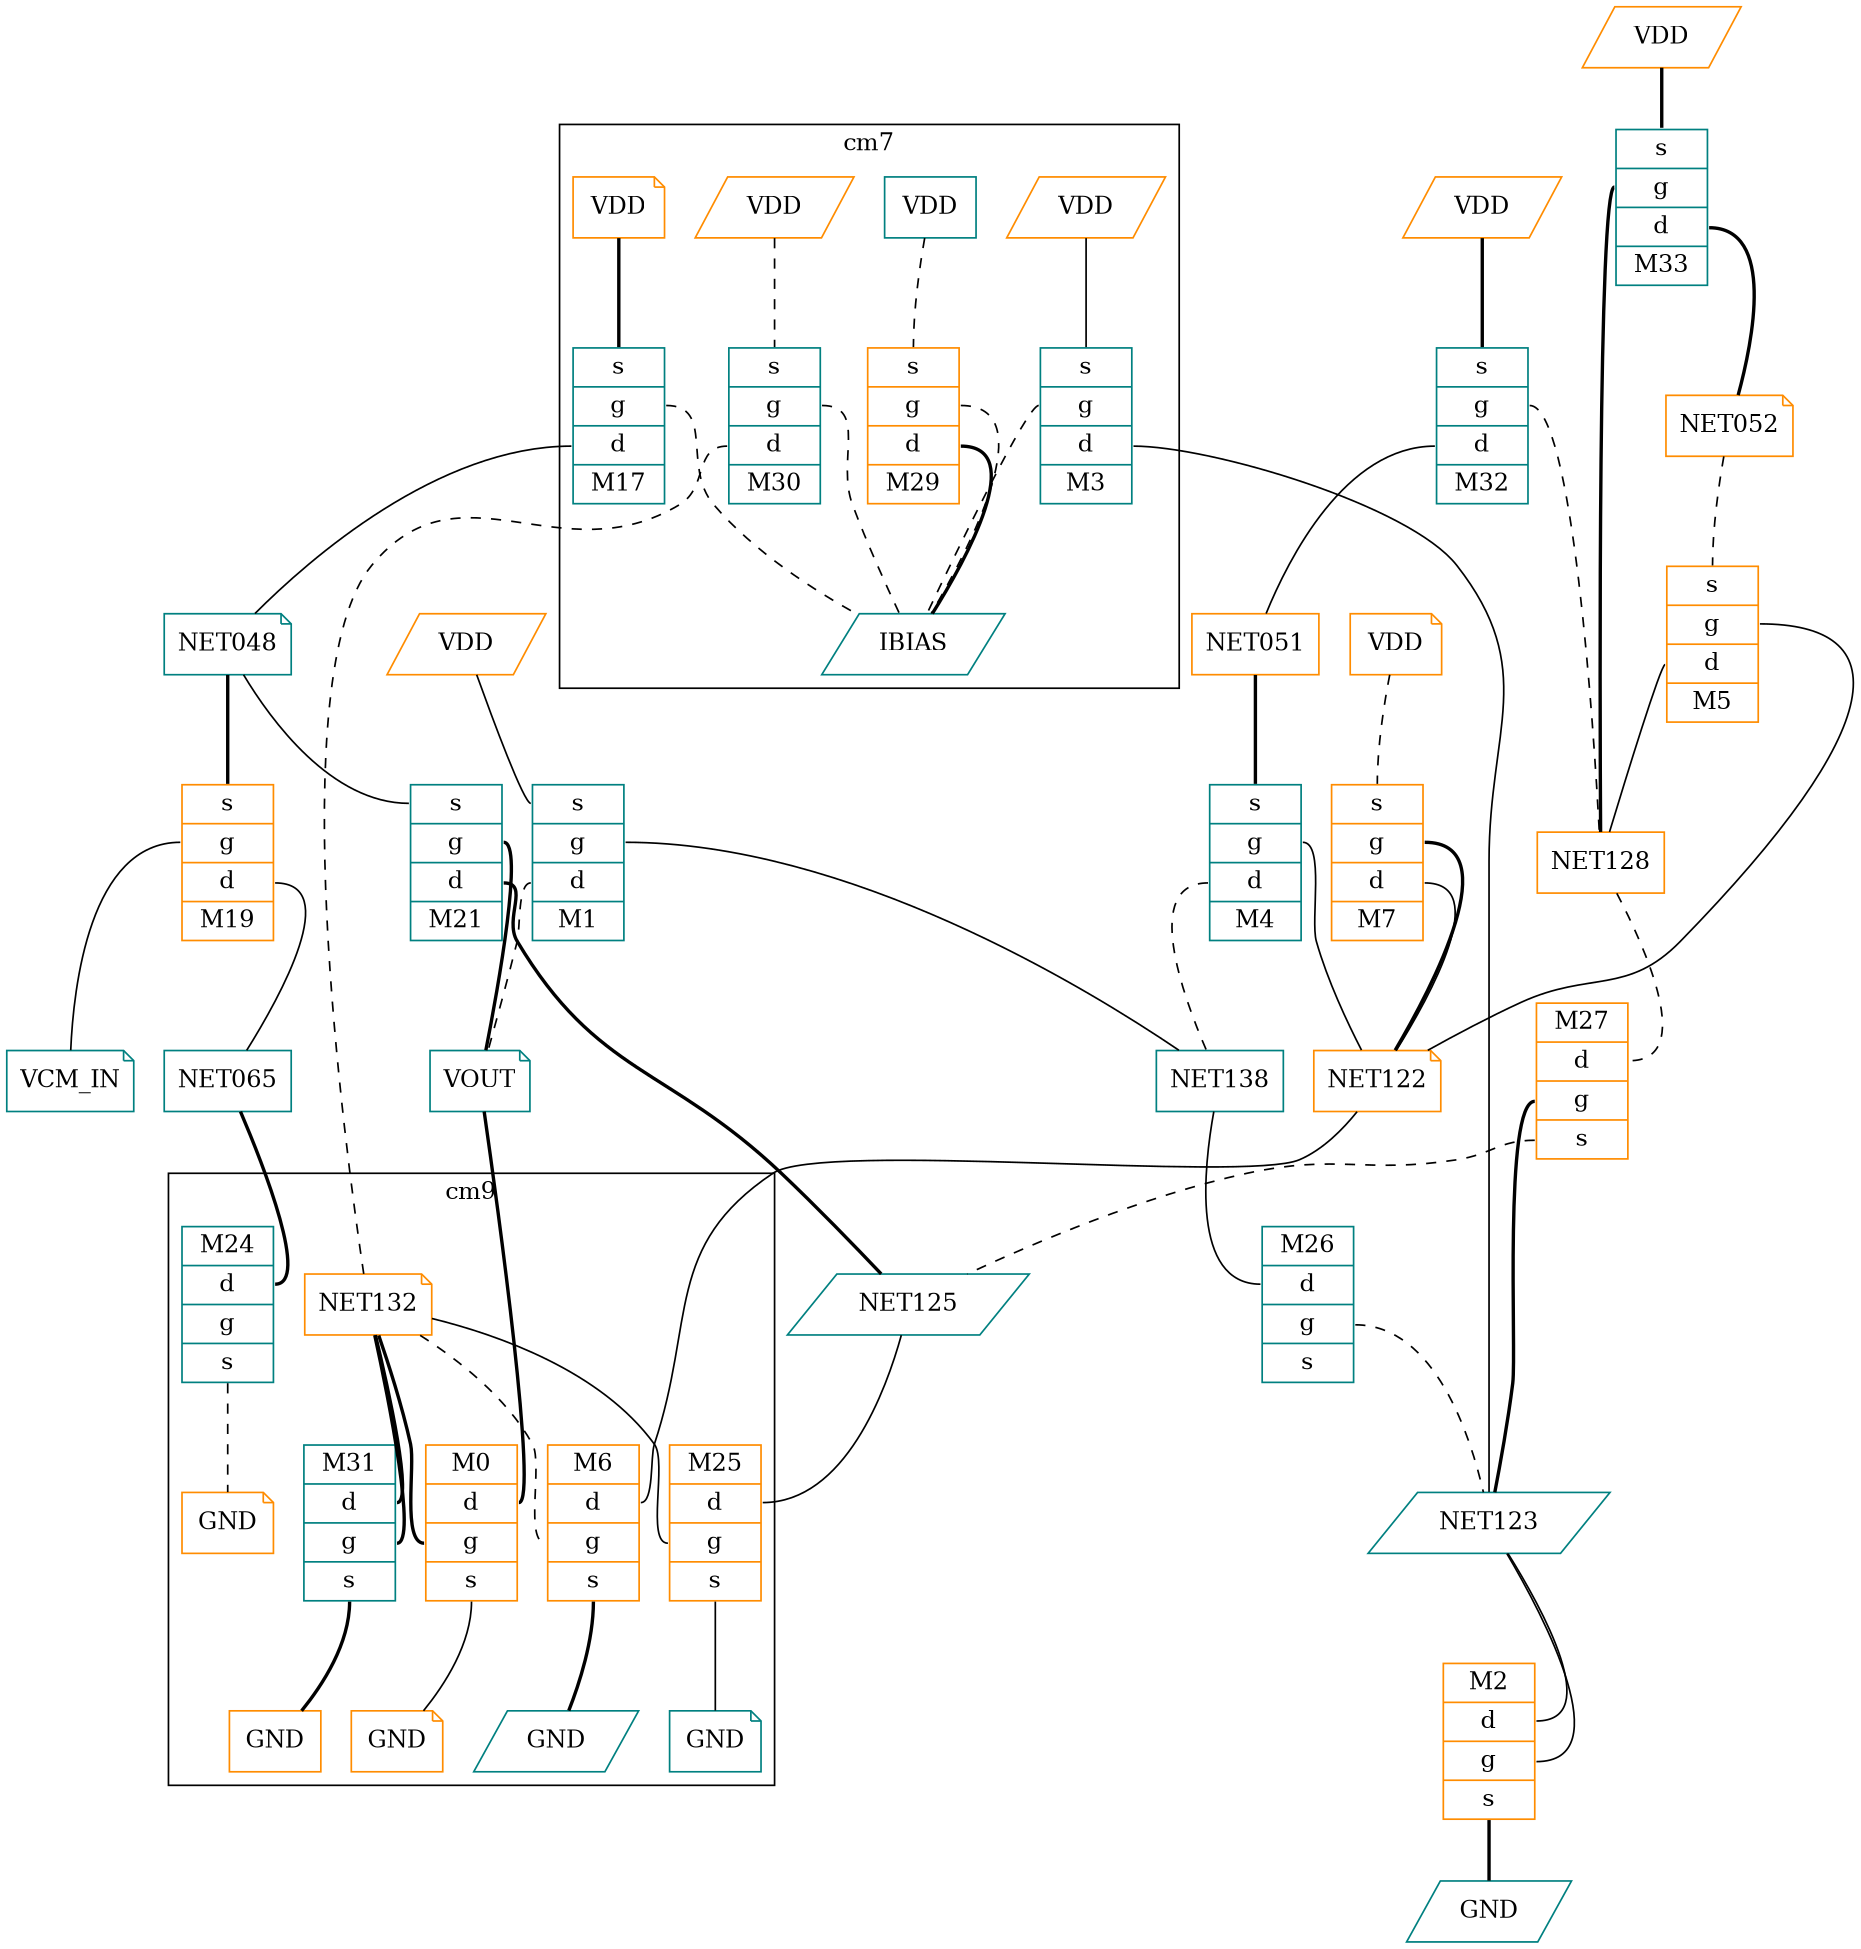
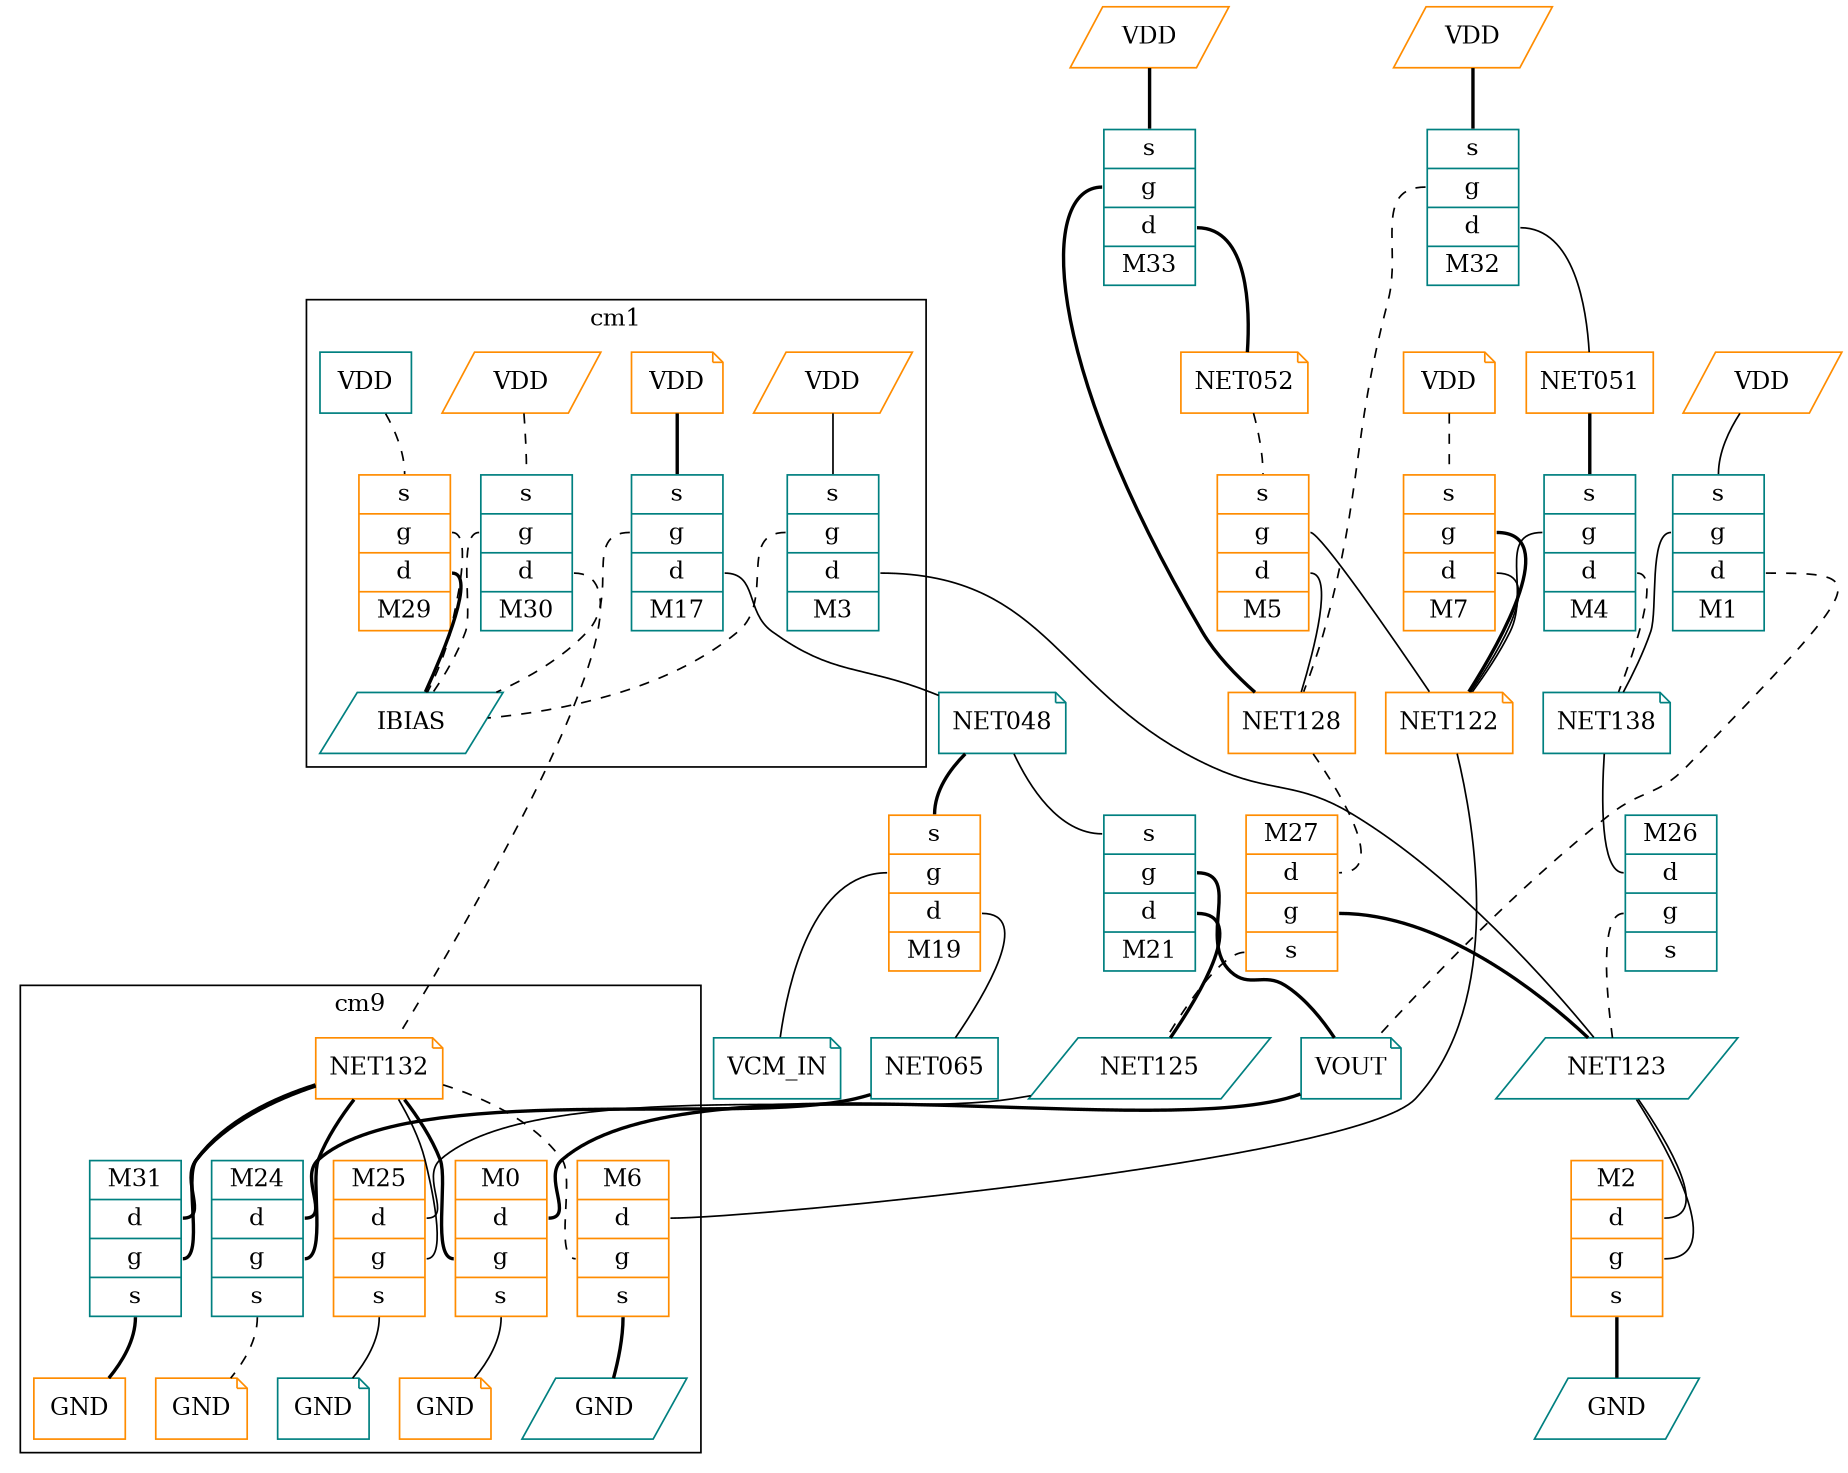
  graph {
    node [color=darkorange shape=record]
    edge [style=bold]
    n1 [color=teal label="{ M31|<f0>d|<f1>g|<f2>s}"]
    n2 [label=GND shape=box]
    n3 [label="{ M0|<f0>d|<f1>g|<f2>s}"]
    n4 [label=GND shape=note]
    n5 [color=teal label="{ M24|<f0>d|<f1>g|<f2>s}"]
    n6 [label=GND shape=note]
    n7 [label="{ M25|<f0>d|<f1>g|<f2>s}"]
    n8 [color=teal label=GND shape=note]
    n9 [label="{ M6|<f0>d|<f1>g|<f2>s}"]
    n10 [color=teal label=GND shape=parallelogram]
    n11 [label=NET132 shape=note]
    n12 [color=teal label="{<f2>s|<f1>g|<f0>d|M17 }"]
    n13 [color=teal label=IBIAS shape=parallelogram]
    n14 [label="{<f2>s|<f1>g|<f0>d|M29 }"]
    n15 [color=teal label="{<f2>s|<f1>g|<f0>d|M3 }"]
    n16 [color=teal label="{<f2>s|<f1>g|<f0>d|M30 }"]
    n17 [label=VDD shape=parallelogram]
    n18 [label=VDD shape=parallelogram]
    n19 [color=teal label=VDD shape=box]
    n20 [label=VDD shape=note]
    n21 [color=teal label=NET048 shape=note]
    n22 [color=teal label=NET123 shape=parallelogram]
    n23 [label="{<f2>s|<f1>g|<f0>d|M19 }"]
    n24 [color=teal label="{<f2>s|<f1>g|<f0>d|M21 }"]
    n25 [label="{ M2|<f0>d|<f1>g|<f2>s}"]
    n26 [color=teal label=GND shape=parallelogram]
    n27 [color=teal label="{ M26|<f0>d|<f1>g|<f2>s}"]
    n28 [color=teal label=NET065 shape=box]
    n29 [label="{ M27|<f0>d|<f1>g|<f2>s}"]
    n30 [color=teal label=NET125 shape=parallelogram]
    n31 [color=teal label="{<f2>s|<f1>g|<f0>d|M4 }"]
-   n32 [color=teal label=NET138 shape=box]
+   n32 [color=teal label=NET138 shape=note]
    n33 [label=NET122 shape=note]
    n34 [label="{<f2>s|<f1>g|<f0>d|M5 }"]
    n35 [label=NET128 shape=box]
    n36 [color=teal label="{<f2>s|<f1>g|<f0>d|M1 }"]
    n37 [color=teal label=VOUT shape=note]
    n38 [color=teal label=VCM_IN shape=note]
    n39 [color=teal label="{<f2>s|<f1>g|<f0>d|M32 }"]
    n40 [label=NET051 shape=box]
    n41 [color=teal label="{<f2>s|<f1>g|<f0>d|M33 }"]
    n42 [label=NET052 shape=note]
    n43 [label="{<f2>s|<f1>g|<f0>d|M7 }"]
    n44 [label=VDD shape=parallelogram]
    n45 [label=VDD shape=parallelogram]
    n46 [label=VDD shape=parallelogram]
    n47 [label=VDD shape=note]
    subgraph cluster_1 {
      label=cm9
      n1
      n2
      n3
      n4
      n5
      n6
      n7
      n8
      n9
      n10
      n11
    }
    subgraph cluster_2 {
-     label=cm7
+     label=cm1
      n12
      n13
      n14
      n15
      n16
      n17
      n18
      n19
      n20
    }
    n1 -- n2 [tailport=f2]
    n3 -- n4 [style=solid tailport=f2]
    n5 -- n6 [style=dashed tailport=f2]
    n7 -- n8 [style=solid tailport=f2]
    n9 -- n10 [tailport=f2]
    n11 -- n1 [headport=f1]
    n11 -- n1 [headport=f0]
    n11 -- n3 [headport=f1]
+   n11 -- n5 [headport=f1]
    n11 -- n7 [headport=f1 style=solid]
    n11 -- n9 [headport=f1 style=dashed]
    n12 -- n13 [style=dashed tailport=f1]
    n12 -- n21 [style=solid tailport=f0]
    n14 -- n13 [tailport=f0]
    n14 -- n13 [style=dashed tailport=f1]
    n15 -- n13 [style=dashed tailport=f1]
    n15 -- n22 [style=solid tailport=f0]
    n16 -- n11 [style=dashed tailport=f0]
    n16 -- n13 [style=dashed tailport=f1]
    n17 -- n16 [headport=f2 style=dashed]
    n18 -- n15 [headport=f2 style=solid]
    n19 -- n14 [headport=f2 style=dashed]
    n20 -- n12 [headport=f2]
    n21 -- n23 [headport=f2]
    n21 -- n24 [headport=f2 style=solid]
    n22 -- n25 [headport=f0 style=solid]
    n23 -- n28 [style=solid tailport=f0]
    n23 -- n38 [style=solid tailport=f1]
    n24 -- n30 [tailport=f0]
    n24 -- n37 [tailport=f1]
    n25 -- n22 [style=solid tailport=f1]
    n25 -- n26 [tailport=f2]
    n27 -- n22 [style=dashed tailport=f1]
    n28 -- n5 [headport=f0]
    n29 -- n22 [tailport=f1]
    n29 -- n30 [style=dashed tailport=f2]
    n30 -- n7 [headport=f0 style=solid]
    n31 -- n32 [style=dashed tailport=f0]
    n31 -- n33 [style=solid tailport=f1]
    n32 -- n27 [headport=f0 style=solid]
    n33 -- n9 [headport=f0 style=solid]
    n34 -- n33 [style=solid tailport=f1]
    n34 -- n35 [style=solid tailport=f0]
    n35 -- n29 [headport=f0 style=dashed]
    n36 -- n32 [style=solid tailport=f1]
    n36 -- n37 [style=dashed tailport=f0]
    n37 -- n3 [headport=f0]
    n39 -- n35 [style=dashed tailport=f1]
    n39 -- n40 [style=solid tailport=f0]
    n40 -- n31 [headport=f2]
    n41 -- n35 [tailport=f1]
    n41 -- n42 [tailport=f0]
    n42 -- n34 [headport=f2 style=dashed]
    n43 -- n33 [style=solid tailport=f0]
    n43 -- n33 [tailport=f1]
    n44 -- n36 [headport=f2 style=solid]
    n45 -- n39 [headport=f2]
    n46 -- n41 [headport=f2]
    n47 -- n43 [headport=f2 style=dashed]
  }
